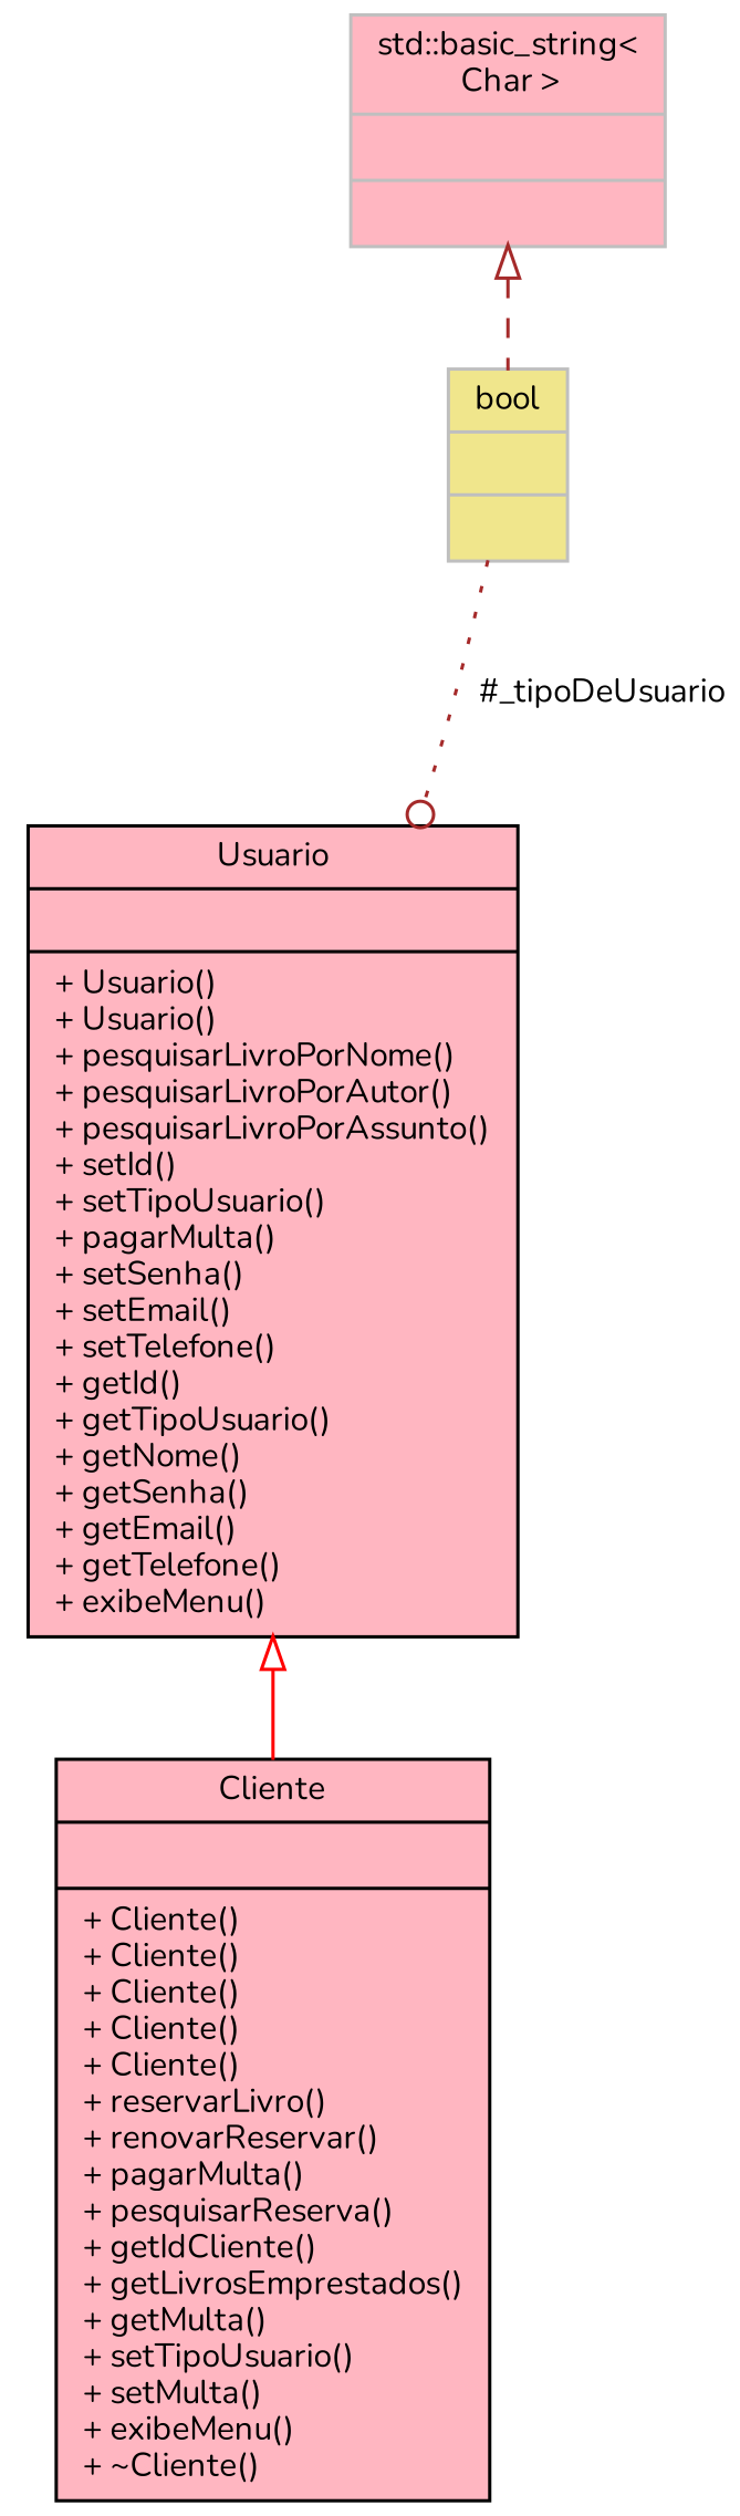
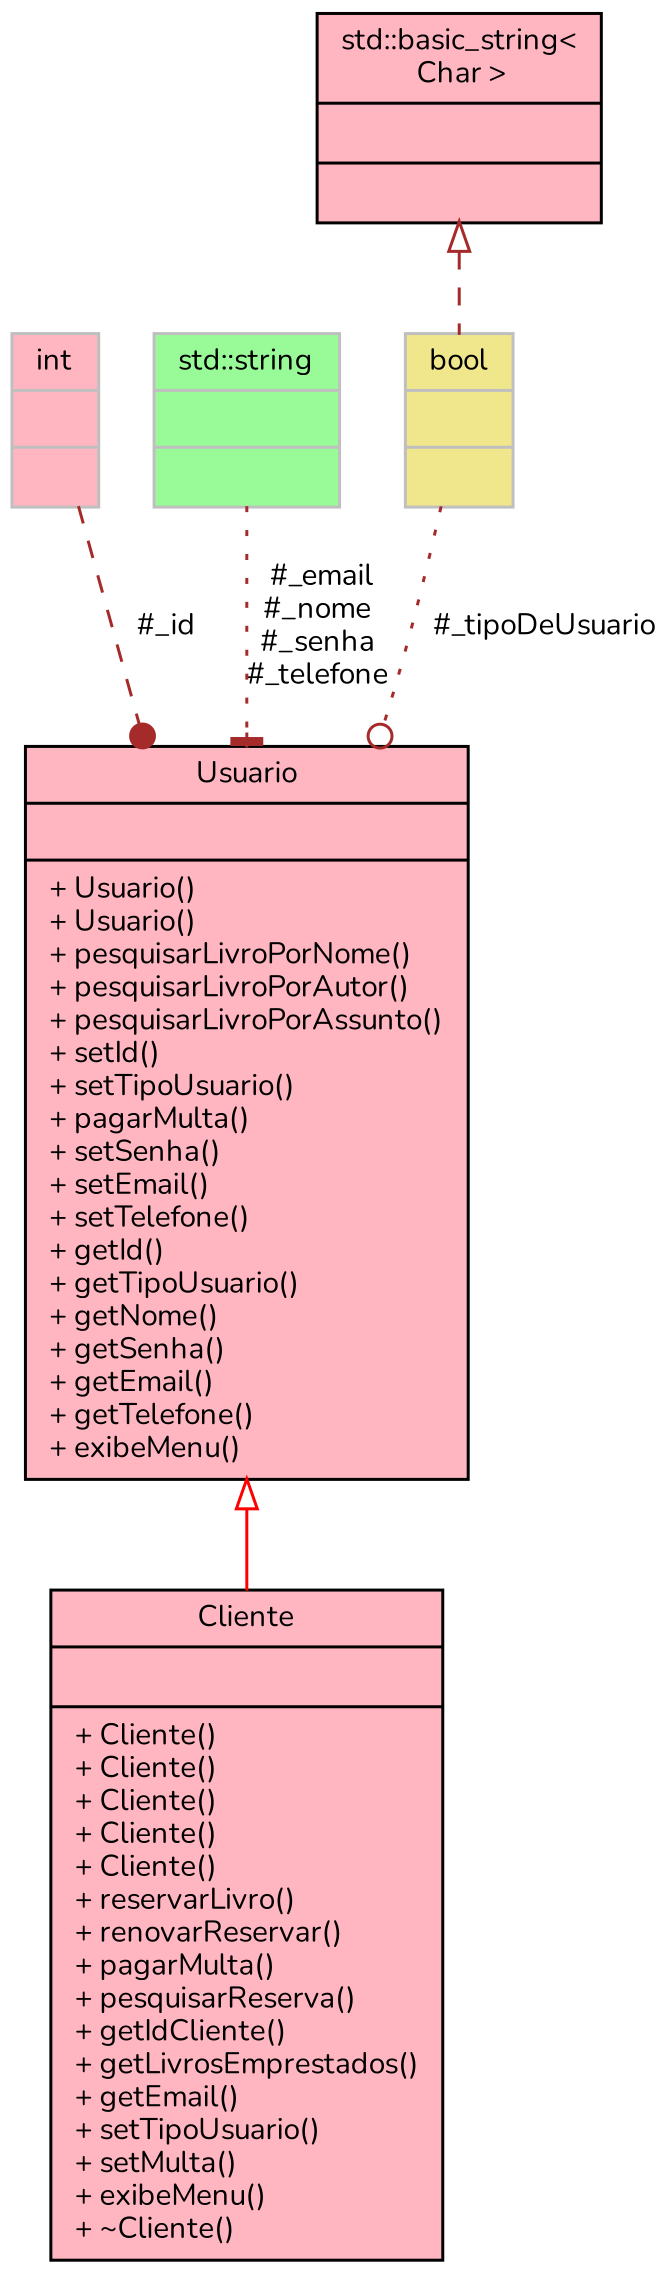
  digraph {
    fontname=Nunito
    node [color=grey75 fillcolor=lightpink fontname=Nunito fontsize=10 shape=record style=filled]
    edge [color=brown fontname=Nunito fontsize=10 labelfontname=Helvetica labelfontsize=10 style=dashed]
-   n1 [color=black fontcolor=black height=0.2 label="{Cliente\n||+ Cliente()\l+ Cliente()\l+ Cliente()\l+ Cliente()\l+ Cliente()\l+ reservarLivro()\l+ renovarReservar()\l+ pagarMulta()\l+ pesquisarReserva()\l+ getIdCliente()\l+ getLivrosEmprestados()\l+ getMulta()\l+ setTipoUsuario()\l+ setMulta()\l+ exibeMenu()\l+ ~Cliente()\l}" width=0.4]
+   n1 [color=black fontcolor=black height=0.2 label="{Cliente\n||+ Cliente()\l+ Cliente()\l+ Cliente()\l+ Cliente()\l+ Cliente()\l+ reservarLivro()\l+ renovarReservar()\l+ pagarMulta()\l+ pesquisarReserva()\l+ getIdCliente()\l+ getLivrosEmprestados()\l+ getEmail()\l+ setTipoUsuario()\l+ setMulta()\l+ exibeMenu()\l+ ~Cliente()\l}" width=0.4]
    n2 [color=black height=0.2 label="{Usuario\n||+ Usuario()\l+ Usuario()\l+ pesquisarLivroPorNome()\l+ pesquisarLivroPorAutor()\l+ pesquisarLivroPorAssunto()\l+ setId()\l+ setTipoUsuario()\l+ pagarMulta()\l+ setSenha()\l+ setEmail()\l+ setTelefone()\l+ getId()\l+ getTipoUsuario()\l+ getNome()\l+ getSenha()\l+ getEmail()\l+ getTelefone()\l+ exibeMenu()\l}" width=0.4]
-   n5 [height=0.2 label="{std::basic_string\<\l Char \>\n||}" width=0.4]
+   n3 [height=0.2 label="{int\n||}" width=0.4]
+   n4 [fillcolor=palegreen height=0.2 label="{std::string\n||}" width=0.4]
+   n5 [color=black height=0.2 label="{std::basic_string\<\l Char \>\n||}" width=0.4]
    n6 [fillcolor=khaki height=0.2 label="{bool\n||}" width=0.4]
    n2 -> n1 [arrowtail=onormal color=red dir=back style=solid]
+   n3 -> n2 [arrowhead=dot label=" #_id"]
+   n4 -> n2 [arrowhead=tee label=" #_email\n#_nome\n#_senha\n#_telefone" style=dotted]
    n5 -> n6 [arrowtail=onormal dir=back]
    n6 -> n2 [arrowhead=odot label=" #_tipoDeUsuario" style=dotted]
  }
